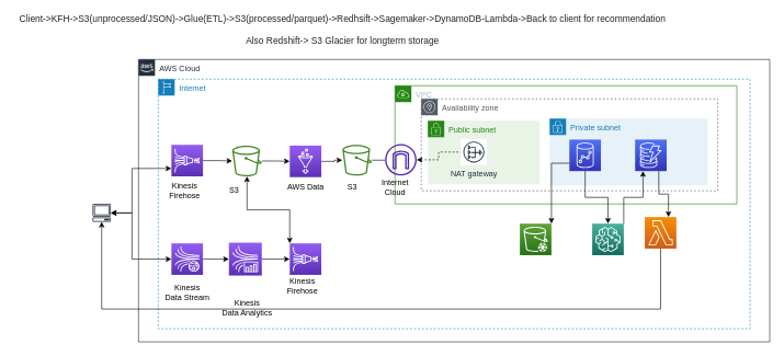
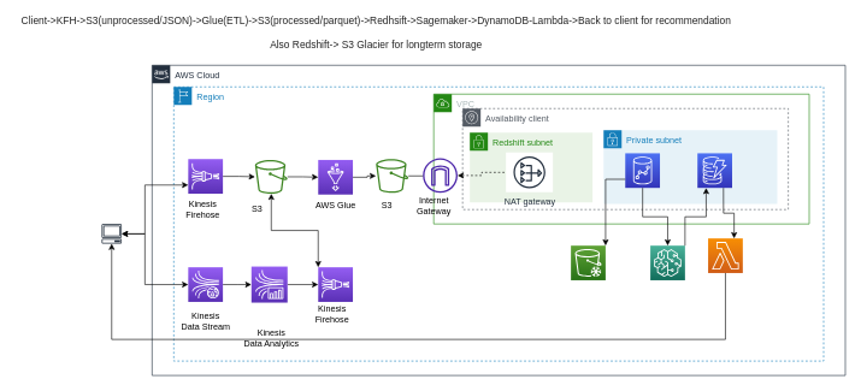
  <mxCell id="0" />
  <mxCell id="1" parent="0" />
  <mxCell id="2" value="AWS Cloud" style="points=[[0,0],[0.25,0],[0.5,0],[0.75,0],[1,0],[1,0.25],[1,0.5],[1,0.75],[1,1],[0.75,1],[0.5,1],[0.25,1],[0,1],[0,0.75],[0,0.5],[0,0.25]];outlineConnect=0;gradientColor=none;html=1;whiteSpace=wrap;fontSize=12;fontStyle=0;container=1;pointerEvents=0;collapsible=0;recursiveResize=0;shape=mxgraph.aws4.group;grIcon=mxgraph.aws4.group_aws_cloud_alt;strokeColor=#232F3E;fillColor=none;verticalAlign=top;align=left;spacingLeft=30;fontColor=#232F3E;dashed=0;" parent="1" vertex="1"><mxGeometry x="210" y="90" width="960" height="430" as="geometry" /></mxCell>
- <mxCell id="3" value="Internet" style="points=[[0,0],[0.25,0],[0.5,0],[0.75,0],[1,0],[1,0.25],[1,0.5],[1,0.75],[1,1],[0.75,1],[0.5,1],[0.25,1],[0,1],[0,0.75],[0,0.5],[0,0.25]];outlineConnect=0;gradientColor=none;html=1;whiteSpace=wrap;fontSize=12;fontStyle=0;container=1;pointerEvents=0;collapsible=0;recursiveResize=0;shape=mxgraph.aws4.group;grIcon=mxgraph.aws4.group_region;strokeColor=#147EBA;fillColor=none;verticalAlign=top;align=left;spacingLeft=30;fontColor=#147EBA;dashed=1;" parent="1" vertex="1"><mxGeometry x="240" y="120" width="900" height="380" as="geometry" /></mxCell>
+ <mxCell id="3" value="Region" style="points=[[0,0],[0.25,0],[0.5,0],[0.75,0],[1,0],[1,0.25],[1,0.5],[1,0.75],[1,1],[0.75,1],[0.5,1],[0.25,1],[0,1],[0,0.75],[0,0.5],[0,0.25]];outlineConnect=0;gradientColor=none;html=1;whiteSpace=wrap;fontSize=12;fontStyle=0;container=1;pointerEvents=0;collapsible=0;recursiveResize=0;shape=mxgraph.aws4.group;grIcon=mxgraph.aws4.group_region;strokeColor=#147EBA;fillColor=none;verticalAlign=top;align=left;spacingLeft=30;fontColor=#147EBA;dashed=1;" parent="1" vertex="1"><mxGeometry x="240" y="120" width="900" height="380" as="geometry" /></mxCell>
  <mxCell id="4" style="edgeStyle=orthogonalEdgeStyle;rounded=0;orthogonalLoop=1;jettySize=auto;html=1;exitX=1;exitY=0.5;exitDx=0;exitDy=0;exitPerimeter=0;" edge="1" parent="3" source="5" target="7"><mxGeometry relative="1" as="geometry" /></mxCell>
  <mxCell id="5" value="" style="sketch=0;points=[[0,0,0],[0.25,0,0],[0.5,0,0],[0.75,0,0],[1,0,0],[0,1,0],[0.25,1,0],[0.5,1,0],[0.75,1,0],[1,1,0],[0,0.25,0],[0,0.5,0],[0,0.75,0],[1,0.25,0],[1,0.5,0],[1,0.75,0]];outlineConnect=0;fontColor=#232F3E;gradientColor=#945DF2;gradientDirection=north;fillColor=#5A30B5;strokeColor=#ffffff;dashed=0;verticalLabelPosition=bottom;verticalAlign=top;align=center;html=1;fontSize=12;fontStyle=0;aspect=fixed;shape=mxgraph.aws4.resourceIcon;resIcon=mxgraph.aws4.kinesis_data_firehose;" vertex="1" parent="3"><mxGeometry x="20" y="100" width="48" height="48" as="geometry" /></mxCell>
  <mxCell id="6" value="" style="edgeStyle=orthogonalEdgeStyle;rounded=0;orthogonalLoop=1;jettySize=auto;html=1;" edge="1" parent="3" source="7" target="9"><mxGeometry relative="1" as="geometry" /></mxCell>
  <mxCell id="7" value="" style="sketch=0;outlineConnect=0;fontColor=#232F3E;gradientColor=none;fillColor=#3F8624;strokeColor=none;dashed=0;verticalLabelPosition=bottom;verticalAlign=top;align=center;html=1;fontSize=12;fontStyle=0;aspect=fixed;pointerEvents=1;shape=mxgraph.aws4.bucket;" vertex="1" parent="3"><mxGeometry x="112.5" y="101.2" width="45" height="46.8" as="geometry" /></mxCell>
  <mxCell id="8" style="edgeStyle=orthogonalEdgeStyle;rounded=0;orthogonalLoop=1;jettySize=auto;html=1;exitX=1;exitY=0.5;exitDx=0;exitDy=0;exitPerimeter=0;" edge="1" parent="3" source="9" target="10"><mxGeometry relative="1" as="geometry" /></mxCell>
  <mxCell id="9" value="" style="sketch=0;points=[[0,0,0],[0.25,0,0],[0.5,0,0],[0.75,0,0],[1,0,0],[0,1,0],[0.25,1,0],[0.5,1,0],[0.75,1,0],[1,1,0],[0,0.25,0],[0,0.5,0],[0,0.75,0],[1,0.25,0],[1,0.5,0],[1,0.75,0]];outlineConnect=0;fontColor=#232F3E;gradientColor=#945DF2;gradientDirection=north;fillColor=#5A30B5;strokeColor=#ffffff;dashed=0;verticalLabelPosition=bottom;verticalAlign=top;align=center;html=1;fontSize=12;fontStyle=0;aspect=fixed;shape=mxgraph.aws4.resourceIcon;resIcon=mxgraph.aws4.glue;" vertex="1" parent="3"><mxGeometry x="200" y="101.2" width="48" height="48" as="geometry" /></mxCell>
  <mxCell id="10" value="" style="sketch=0;outlineConnect=0;fontColor=#232F3E;gradientColor=none;fillColor=#3F8624;strokeColor=none;dashed=0;verticalLabelPosition=bottom;verticalAlign=top;align=center;html=1;fontSize=12;fontStyle=0;aspect=fixed;pointerEvents=1;shape=mxgraph.aws4.bucket;" vertex="1" parent="3"><mxGeometry x="280" y="100" width="45" height="46.8" as="geometry" /></mxCell>
  <mxCell id="11" value="" style="sketch=0;points=[[0,0,0],[0.25,0,0],[0.5,0,0],[0.75,0,0],[1,0,0],[0,1,0],[0.25,1,0],[0.5,1,0],[0.75,1,0],[1,1,0],[0,0.25,0],[0,0.5,0],[0,0.75,0],[1,0.25,0],[1,0.5,0],[1,0.75,0]];outlineConnect=0;fontColor=#232F3E;gradientColor=#4AB29A;gradientDirection=north;fillColor=#116D5B;strokeColor=#ffffff;dashed=0;verticalLabelPosition=bottom;verticalAlign=top;align=center;html=1;fontSize=12;fontStyle=0;aspect=fixed;shape=mxgraph.aws4.resourceIcon;resIcon=mxgraph.aws4.sagemaker;" vertex="1" parent="3"><mxGeometry x="660" y="220" width="48" height="48" as="geometry" /></mxCell>
  <mxCell id="12" value="" style="sketch=0;points=[[0,0,0],[0.25,0,0],[0.5,0,0],[0.75,0,0],[1,0,0],[0,1,0],[0.25,1,0],[0.5,1,0],[0.75,1,0],[1,1,0],[0,0.25,0],[0,0.5,0],[0,0.75,0],[1,0.25,0],[1,0.5,0],[1,0.75,0]];outlineConnect=0;fontColor=#232F3E;gradientColor=#60A337;gradientDirection=north;fillColor=#277116;strokeColor=#ffffff;dashed=0;verticalLabelPosition=bottom;verticalAlign=top;align=center;html=1;fontSize=12;fontStyle=0;aspect=fixed;shape=mxgraph.aws4.resourceIcon;resIcon=mxgraph.aws4.glacier;" vertex="1" parent="3"><mxGeometry x="550" y="220" width="48" height="48" as="geometry" /></mxCell>
  <mxCell id="13" value="" style="sketch=0;points=[[0,0,0],[0.25,0,0],[0.5,0,0],[0.75,0,0],[1,0,0],[0,1,0],[0.25,1,0],[0.5,1,0],[0.75,1,0],[1,1,0],[0,0.25,0],[0,0.5,0],[0,0.75,0],[1,0.25,0],[1,0.5,0],[1,0.75,0]];outlineConnect=0;fontColor=#232F3E;gradientColor=#F78E04;gradientDirection=north;fillColor=#D05C17;strokeColor=#ffffff;dashed=0;verticalLabelPosition=bottom;verticalAlign=top;align=center;html=1;fontSize=12;fontStyle=0;aspect=fixed;shape=mxgraph.aws4.resourceIcon;resIcon=mxgraph.aws4.lambda;" vertex="1" parent="3"><mxGeometry x="740" y="210" width="48" height="48" as="geometry" /></mxCell>
  <mxCell id="14" value="" style="edgeStyle=orthogonalEdgeStyle;rounded=0;orthogonalLoop=1;jettySize=auto;html=1;startArrow=none;startFill=0;endArrow=classic;endFill=1;" edge="1" parent="3" source="15" target="17"><mxGeometry relative="1" as="geometry" /></mxCell>
  <mxCell id="15" value="" style="sketch=0;points=[[0,0,0],[0.25,0,0],[0.5,0,0],[0.75,0,0],[1,0,0],[0,1,0],[0.25,1,0],[0.5,1,0],[0.75,1,0],[1,1,0],[0,0.25,0],[0,0.5,0],[0,0.75,0],[1,0.25,0],[1,0.5,0],[1,0.75,0]];outlineConnect=0;fontColor=#232F3E;gradientColor=#945DF2;gradientDirection=north;fillColor=#5A30B5;strokeColor=#ffffff;dashed=0;verticalLabelPosition=bottom;verticalAlign=top;align=center;html=1;fontSize=12;fontStyle=0;aspect=fixed;shape=mxgraph.aws4.resourceIcon;resIcon=mxgraph.aws4.kinesis_data_streams;" vertex="1" parent="3"><mxGeometry x="20" y="250" width="48" height="48" as="geometry" /></mxCell>
  <mxCell id="16" value="" style="edgeStyle=orthogonalEdgeStyle;rounded=0;orthogonalLoop=1;jettySize=auto;html=1;startArrow=none;startFill=0;" edge="1" parent="3" source="17" target="19"><mxGeometry relative="1" as="geometry" /></mxCell>
  <mxCell id="17" value="" style="sketch=0;points=[[0,0,0],[0.25,0,0],[0.5,0,0],[0.75,0,0],[1,0,0],[0,1,0],[0.25,1,0],[0.5,1,0],[0.75,1,0],[1,1,0],[0,0.25,0],[0,0.5,0],[0,0.75,0],[1,0.25,0],[1,0.5,0],[1,0.75,0]];outlineConnect=0;fontColor=#232F3E;gradientColor=#945DF2;gradientDirection=north;fillColor=#5A30B5;strokeColor=#ffffff;dashed=0;verticalLabelPosition=bottom;verticalAlign=top;align=center;html=1;fontSize=12;fontStyle=0;aspect=fixed;shape=mxgraph.aws4.resourceIcon;resIcon=mxgraph.aws4.kinesis_data_analytics;" vertex="1" parent="3"><mxGeometry x="107.5" y="249" width="50" height="50" as="geometry" /></mxCell>
  <mxCell id="18" style="edgeStyle=orthogonalEdgeStyle;rounded=0;orthogonalLoop=1;jettySize=auto;html=1;exitX=0;exitY=0;exitDx=0;exitDy=0;exitPerimeter=0;startArrow=classic;startFill=1;" edge="1" parent="3" source="19" target="7"><mxGeometry relative="1" as="geometry" /></mxCell>
  <mxCell id="19" value="" style="sketch=0;points=[[0,0,0],[0.25,0,0],[0.5,0,0],[0.75,0,0],[1,0,0],[0,1,0],[0.25,1,0],[0.5,1,0],[0.75,1,0],[1,1,0],[0,0.25,0],[0,0.5,0],[0,0.75,0],[1,0.25,0],[1,0.5,0],[1,0.75,0]];outlineConnect=0;fontColor=#232F3E;gradientColor=#945DF2;gradientDirection=north;fillColor=#5A30B5;strokeColor=#ffffff;dashed=0;verticalLabelPosition=bottom;verticalAlign=top;align=center;html=1;fontSize=12;fontStyle=0;aspect=fixed;shape=mxgraph.aws4.resourceIcon;resIcon=mxgraph.aws4.kinesis_data_firehose;" vertex="1" parent="3"><mxGeometry x="200" y="250" width="48" height="48" as="geometry" /></mxCell>
  <mxCell id="20" value="VPC" style="points=[[0,0],[0.25,0],[0.5,0],[0.75,0],[1,0],[1,0.25],[1,0.5],[1,0.75],[1,1],[0.75,1],[0.5,1],[0.25,1],[0,1],[0,0.75],[0,0.5],[0,0.25]];outlineConnect=0;gradientColor=none;html=1;whiteSpace=wrap;fontSize=12;fontStyle=0;container=1;pointerEvents=0;collapsible=0;recursiveResize=0;shape=mxgraph.aws4.group;grIcon=mxgraph.aws4.group_vpc;strokeColor=#248814;fillColor=none;verticalAlign=top;align=left;spacingLeft=30;fontColor=#AAB7B8;dashed=0;" vertex="1" parent="3"><mxGeometry x="360" y="10" width="520" height="180" as="geometry" /></mxCell>
- <mxCell id="21" value="Availability zone" style="sketch=0;outlineConnect=0;gradientColor=none;html=1;whiteSpace=wrap;fontSize=12;fontStyle=0;shape=mxgraph.aws4.group;grIcon=mxgraph.aws4.group_availability_zone;strokeColor=#545B64;fillColor=none;verticalAlign=top;align=left;spacingLeft=30;fontColor=#545B64;dashed=1;" vertex="1" parent="20"><mxGeometry x="40" y="20" width="451" height="140" as="geometry" /></mxCell>
+ <mxCell id="21" value="Availability client" style="sketch=0;outlineConnect=0;gradientColor=none;html=1;whiteSpace=wrap;fontSize=12;fontStyle=0;shape=mxgraph.aws4.group;grIcon=mxgraph.aws4.group_availability_zone;strokeColor=#545B64;fillColor=none;verticalAlign=top;align=left;spacingLeft=30;fontColor=#545B64;dashed=1;" vertex="1" parent="20"><mxGeometry x="40" y="20" width="451" height="140" as="geometry" /></mxCell>
  <mxCell id="22" value="Private subnet" style="points=[[0,0],[0.25,0],[0.5,0],[0.75,0],[1,0],[1,0.25],[1,0.5],[1,0.75],[1,1],[0.75,1],[0.5,1],[0.25,1],[0,1],[0,0.75],[0,0.5],[0,0.25]];outlineConnect=0;gradientColor=none;html=1;whiteSpace=wrap;fontSize=12;fontStyle=0;container=1;pointerEvents=0;collapsible=0;recursiveResize=0;shape=mxgraph.aws4.group;grIcon=mxgraph.aws4.group_security_group;grStroke=0;strokeColor=#147EBA;fillColor=#E6F2F8;verticalAlign=top;align=left;spacingLeft=30;fontColor=#147EBA;dashed=0;" vertex="1" parent="20"><mxGeometry x="235.25" y="50" width="240.5" height="102" as="geometry" /></mxCell>
  <mxCell id="23" value="" style="sketch=0;points=[[0,0,0],[0.25,0,0],[0.5,0,0],[0.75,0,0],[1,0,0],[0,1,0],[0.25,1,0],[0.5,1,0],[0.75,1,0],[1,1,0],[0,0.25,0],[0,0.5,0],[0,0.75,0],[1,0.25,0],[1,0.5,0],[1,0.75,0]];outlineConnect=0;fontColor=#232F3E;gradientColor=#4D72F3;gradientDirection=north;fillColor=#3334B9;strokeColor=#ffffff;dashed=0;verticalLabelPosition=bottom;verticalAlign=top;align=center;html=1;fontSize=12;fontStyle=0;aspect=fixed;shape=mxgraph.aws4.resourceIcon;resIcon=mxgraph.aws4.redshift;" vertex="1" parent="22"><mxGeometry x="30" y="32" width="48" height="48" as="geometry" /></mxCell>
  <mxCell id="24" value="" style="sketch=0;points=[[0,0,0],[0.25,0,0],[0.5,0,0],[0.75,0,0],[1,0,0],[0,1,0],[0.25,1,0],[0.5,1,0],[0.75,1,0],[1,1,0],[0,0.25,0],[0,0.5,0],[0,0.75,0],[1,0.25,0],[1,0.5,0],[1,0.75,0]];outlineConnect=0;fontColor=#232F3E;gradientColor=#4D72F3;gradientDirection=north;fillColor=#3334B9;strokeColor=#ffffff;dashed=0;verticalLabelPosition=bottom;verticalAlign=top;align=center;html=1;fontSize=12;fontStyle=0;aspect=fixed;shape=mxgraph.aws4.resourceIcon;resIcon=mxgraph.aws4.dynamodb;" vertex="1" parent="22"><mxGeometry x="130" y="32" width="48" height="48" as="geometry" /></mxCell>
- <mxCell id="25" value="Public subnet" style="points=[[0,0],[0.25,0],[0.5,0],[0.75,0],[1,0],[1,0.25],[1,0.5],[1,0.75],[1,1],[0.75,1],[0.5,1],[0.25,1],[0,1],[0,0.75],[0,0.5],[0,0.25]];outlineConnect=0;gradientColor=none;html=1;whiteSpace=wrap;fontSize=12;fontStyle=0;container=1;pointerEvents=0;collapsible=0;recursiveResize=0;shape=mxgraph.aws4.group;grIcon=mxgraph.aws4.group_security_group;grStroke=0;strokeColor=#248814;fillColor=#E9F3E6;verticalAlign=top;align=left;spacingLeft=30;fontColor=#248814;dashed=0;" vertex="1" parent="20"><mxGeometry x="50" y="53.4" width="170" height="96.6" as="geometry" /></mxCell>
- <mxCell id="26" value="NAT gateway" style="sketch=0;outlineConnect=0;fontColor=#232F3E;gradientColor=none;strokeColor=#232F3E;fillColor=#ffffff;dashed=0;verticalLabelPosition=bottom;verticalAlign=top;align=center;html=1;fontSize=12;fontStyle=0;aspect=fixed;shape=mxgraph.aws4.resourceIcon;resIcon=mxgraph.aws4.nat_gateway;" vertex="1" parent="25"><mxGeometry x="50" y="27.6" width="40" height="40" as="geometry" /></mxCell>
- <mxCell id="27" value="Internet &lt;br&gt;Cloud" style="text;html=1;resizable=0;autosize=1;align=center;verticalAlign=middle;points=[];fillColor=none;strokeColor=none;rounded=0;" vertex="1" parent="20"><mxGeometry x="-30" y="140" width="60" height="30" as="geometry" /></mxCell>
+ <mxCell id="25" value="Redshift subnet" style="points=[[0,0],[0.25,0],[0.5,0],[0.75,0],[1,0],[1,0.25],[1,0.5],[1,0.75],[1,1],[0.75,1],[0.5,1],[0.25,1],[0,1],[0,0.75],[0,0.5],[0,0.25]];outlineConnect=0;gradientColor=none;html=1;whiteSpace=wrap;fontSize=12;fontStyle=0;container=1;pointerEvents=0;collapsible=0;recursiveResize=0;shape=mxgraph.aws4.group;grIcon=mxgraph.aws4.group_security_group;grStroke=0;strokeColor=#248814;fillColor=#E9F3E6;verticalAlign=top;align=left;spacingLeft=30;fontColor=#248814;dashed=0;" vertex="1" parent="20"><mxGeometry x="50" y="53.4" width="170" height="96.6" as="geometry" /></mxCell>
+ <mxCell id="26" value="NAT gateway" style="sketch=0;outlineConnect=0;fontColor=#232F3E;gradientColor=none;strokeColor=#232F3E;fillColor=#ffffff;dashed=0;verticalLabelPosition=bottom;verticalAlign=top;align=center;html=1;fontSize=12;fontStyle=0;aspect=fixed;shape=mxgraph.aws4.resourceIcon;resIcon=mxgraph.aws4.nat_gateway;" vertex="1" parent="25"><mxGeometry x="50" y="27.6" width="65" height="55" as="geometry" /></mxCell>
+ <mxCell id="27" value="Internet &lt;br&gt;Gateway" style="text;html=1;resizable=0;autosize=1;align=center;verticalAlign=middle;points=[];fillColor=none;strokeColor=none;rounded=0;" vertex="1" parent="20"><mxGeometry x="-30" y="140" width="60" height="30" as="geometry" /></mxCell>
  <mxCell id="28" value="" style="edgeStyle=orthogonalEdgeStyle;rounded=0;orthogonalLoop=1;jettySize=auto;html=1;" edge="1" parent="3" source="23" target="11"><mxGeometry relative="1" as="geometry" /></mxCell>
  <mxCell id="29" style="edgeStyle=orthogonalEdgeStyle;rounded=0;orthogonalLoop=1;jettySize=auto;html=1;exitX=1;exitY=0;exitDx=0;exitDy=0;exitPerimeter=0;entryX=0.25;entryY=1;entryDx=0;entryDy=0;entryPerimeter=0;" edge="1" parent="3" source="11" target="24"><mxGeometry relative="1" as="geometry" /></mxCell>
  <mxCell id="30" value="" style="edgeStyle=orthogonalEdgeStyle;rounded=0;orthogonalLoop=1;jettySize=auto;html=1;endArrow=none;startArrow=classic;startFill=1;dashed=1;" edge="1" parent="3" source="31" target="26"><mxGeometry relative="1" as="geometry"><mxPoint x="404.996" y="193.4" as="sourcePoint" /><mxPoint x="705.25" y="186" as="targetPoint" /></mxGeometry></mxCell>
  <mxCell id="31" value="" style="sketch=0;outlineConnect=0;fontColor=#232F3E;gradientColor=none;fillColor=#4D27AA;strokeColor=none;dashed=0;verticalLabelPosition=bottom;verticalAlign=top;align=center;html=1;fontSize=12;fontStyle=0;aspect=fixed;pointerEvents=1;shape=mxgraph.aws4.internet_gateway;" vertex="1" parent="3"><mxGeometry x="345" y="98.8" width="48" height="48" as="geometry" /></mxCell>
  <mxCell id="32" value="" style="edgeStyle=orthogonalEdgeStyle;rounded=0;orthogonalLoop=1;jettySize=auto;html=1;endArrow=none;" edge="1" parent="3" source="10" target="31"><mxGeometry relative="1" as="geometry"><mxPoint x="404.996" y="193.4" as="sourcePoint" /><mxPoint x="520" y="181.7" as="targetPoint" /></mxGeometry></mxCell>
  <mxCell id="33" style="edgeStyle=orthogonalEdgeStyle;rounded=0;orthogonalLoop=1;jettySize=auto;html=1;exitX=1;exitY=0;exitDx=0;exitDy=0;exitPerimeter=0;entryX=0;entryY=0.75;entryDx=0;entryDy=0;entryPerimeter=0;startArrow=classic;startFill=1;endArrow=none;endFill=0;" edge="1" parent="3" source="12" target="23"><mxGeometry relative="1" as="geometry" /></mxCell>
  <mxCell id="34" style="edgeStyle=orthogonalEdgeStyle;rounded=0;orthogonalLoop=1;jettySize=auto;html=1;exitX=0.75;exitY=1;exitDx=0;exitDy=0;exitPerimeter=0;entryX=0.75;entryY=0;entryDx=0;entryDy=0;entryPerimeter=0;startArrow=none;startFill=0;endArrow=classic;endFill=1;" edge="1" parent="3" source="24" target="13"><mxGeometry relative="1" as="geometry" /></mxCell>
  <mxCell id="35" value="Kinesis&lt;br&gt;Firehose" style="text;html=1;resizable=0;autosize=1;align=center;verticalAlign=middle;points=[];fillColor=none;strokeColor=none;rounded=0;" vertex="1" parent="3"><mxGeometry x="10" y="155" width="60" height="30" as="geometry" /></mxCell>
  <mxCell id="36" value="S3" style="text;html=1;resizable=0;autosize=1;align=center;verticalAlign=middle;points=[];fillColor=none;strokeColor=none;rounded=0;" vertex="1" parent="3"><mxGeometry x="100" y="160" width="30" height="20" as="geometry" /></mxCell>
  <mxCell id="37" value="S3" style="text;html=1;resizable=0;autosize=1;align=center;verticalAlign=middle;points=[];fillColor=none;strokeColor=none;rounded=0;" vertex="1" parent="3"><mxGeometry x="280" y="155" width="30" height="20" as="geometry" /></mxCell>
- <mxCell id="38" value="AWS Data" style="text;html=1;resizable=0;autosize=1;align=center;verticalAlign=middle;points=[];fillColor=none;strokeColor=none;rounded=0;" vertex="1" parent="3"><mxGeometry x="189" y="155" width="70" height="20" as="geometry" /></mxCell>
+ <mxCell id="38" value="AWS Glue" style="text;html=1;resizable=0;autosize=1;align=center;verticalAlign=middle;points=[];fillColor=none;strokeColor=none;rounded=0;" vertex="1" parent="3"><mxGeometry x="189" y="155" width="70" height="20" as="geometry" /></mxCell>
  <mxCell id="39" value="Kinesis&lt;br&gt;Data Stream" style="text;html=1;resizable=0;autosize=1;align=center;verticalAlign=middle;points=[];fillColor=none;strokeColor=none;rounded=0;" vertex="1" parent="3"><mxGeometry x="4" y="310" width="80" height="30" as="geometry" /></mxCell>
  <mxCell id="40" value="Kinesis&lt;br&gt;Firehose" style="text;html=1;resizable=0;autosize=1;align=center;verticalAlign=middle;points=[];fillColor=none;strokeColor=none;rounded=0;" vertex="1" parent="3"><mxGeometry x="189" y="300" width="60" height="30" as="geometry" /></mxCell>
  <mxCell id="41" value="Kinesis&lt;br&gt;Data Analytics" style="text;html=1;resizable=0;autosize=1;align=center;verticalAlign=middle;points=[];fillColor=none;strokeColor=none;rounded=0;" vertex="1" parent="3"><mxGeometry x="90" y="334" width="90" height="30" as="geometry" /></mxCell>
  <mxCell id="42" value="&lt;p style=&quot;box-sizing: border-box ; margin: 0px ; color: rgb(36 , 36 , 36) ; font-family: &amp;#34;segoe ui&amp;#34; , , &amp;#34;apple color emoji&amp;#34; , &amp;#34;segoe ui emoji&amp;#34; , sans-serif ; font-size: 14px ; background-color: rgb(255 , 255 , 255)&quot;&gt;Client-&amp;gt;KFH-&amp;gt;S3(unprocessed/JSON)-&amp;gt;Glue(ETL)-&amp;gt;S3(processed/parquet)-&amp;gt;Redhsift-&amp;gt;Sagemaker-&amp;gt;DynamoDB-Lambda-&amp;gt;Back to client for recommendation&lt;/p&gt;&lt;p style=&quot;box-sizing: border-box ; margin: 0px ; color: rgb(36 , 36 , 36) ; font-family: &amp;#34;segoe ui&amp;#34; , , &amp;#34;apple color emoji&amp;#34; , &amp;#34;segoe ui emoji&amp;#34; , sans-serif ; font-size: 14px ; background-color: rgb(255 , 255 , 255)&quot;&gt;&lt;br style=&quot;box-sizing: border-box&quot;&gt;&lt;/p&gt;&lt;p style=&quot;box-sizing: border-box ; margin: 0px ; color: rgb(36 , 36 , 36) ; font-family: &amp;#34;segoe ui&amp;#34; , , &amp;#34;apple color emoji&amp;#34; , &amp;#34;segoe ui emoji&amp;#34; , sans-serif ; font-size: 14px ; background-color: rgb(255 , 255 , 255)&quot;&gt;Also Redshift-&amp;gt; S3 Glacier for longterm storage&lt;/p&gt;" style="text;html=1;resizable=0;autosize=1;align=center;verticalAlign=middle;points=[];fillColor=none;strokeColor=none;rounded=0;" vertex="1" parent="1"><mxGeometry x="20" y="20" width="1000" height="50" as="geometry" /></mxCell>
  <mxCell id="43" style="edgeStyle=orthogonalEdgeStyle;rounded=0;orthogonalLoop=1;jettySize=auto;html=1;entryX=0;entryY=0.75;entryDx=0;entryDy=0;entryPerimeter=0;startArrow=classic;startFill=1;" edge="1" parent="1" source="45" target="5"><mxGeometry relative="1" as="geometry"><Array as="points"><mxPoint x="200" y="324" /><mxPoint x="200" y="256" /></Array></mxGeometry></mxCell>
  <mxCell id="44" style="edgeStyle=orthogonalEdgeStyle;rounded=0;orthogonalLoop=1;jettySize=auto;html=1;entryX=0;entryY=0.5;entryDx=0;entryDy=0;entryPerimeter=0;startArrow=classic;startFill=1;" edge="1" parent="1" source="45" target="15"><mxGeometry relative="1" as="geometry"><Array as="points"><mxPoint x="200" y="324" /><mxPoint x="200" y="394" /></Array></mxGeometry></mxCell>
  <mxCell id="45" value="" style="sketch=0;outlineConnect=0;fontColor=#232F3E;gradientColor=none;fillColor=#232F3D;strokeColor=none;dashed=0;verticalLabelPosition=bottom;verticalAlign=top;align=center;html=1;fontSize=12;fontStyle=0;aspect=fixed;pointerEvents=1;shape=mxgraph.aws4.client;" vertex="1" parent="1"><mxGeometry x="140" y="310" width="28" height="27.28" as="geometry" /></mxCell>
  <mxCell id="46" style="edgeStyle=orthogonalEdgeStyle;rounded=0;orthogonalLoop=1;jettySize=auto;html=1;exitX=0.5;exitY=1;exitDx=0;exitDy=0;exitPerimeter=0;startArrow=none;startFill=0;endArrow=classic;endFill=1;" edge="1" parent="1" source="13" target="45"><mxGeometry relative="1" as="geometry"><Array as="points"><mxPoint x="1004" y="470" /><mxPoint x="154" y="470" /></Array></mxGeometry></mxCell>
